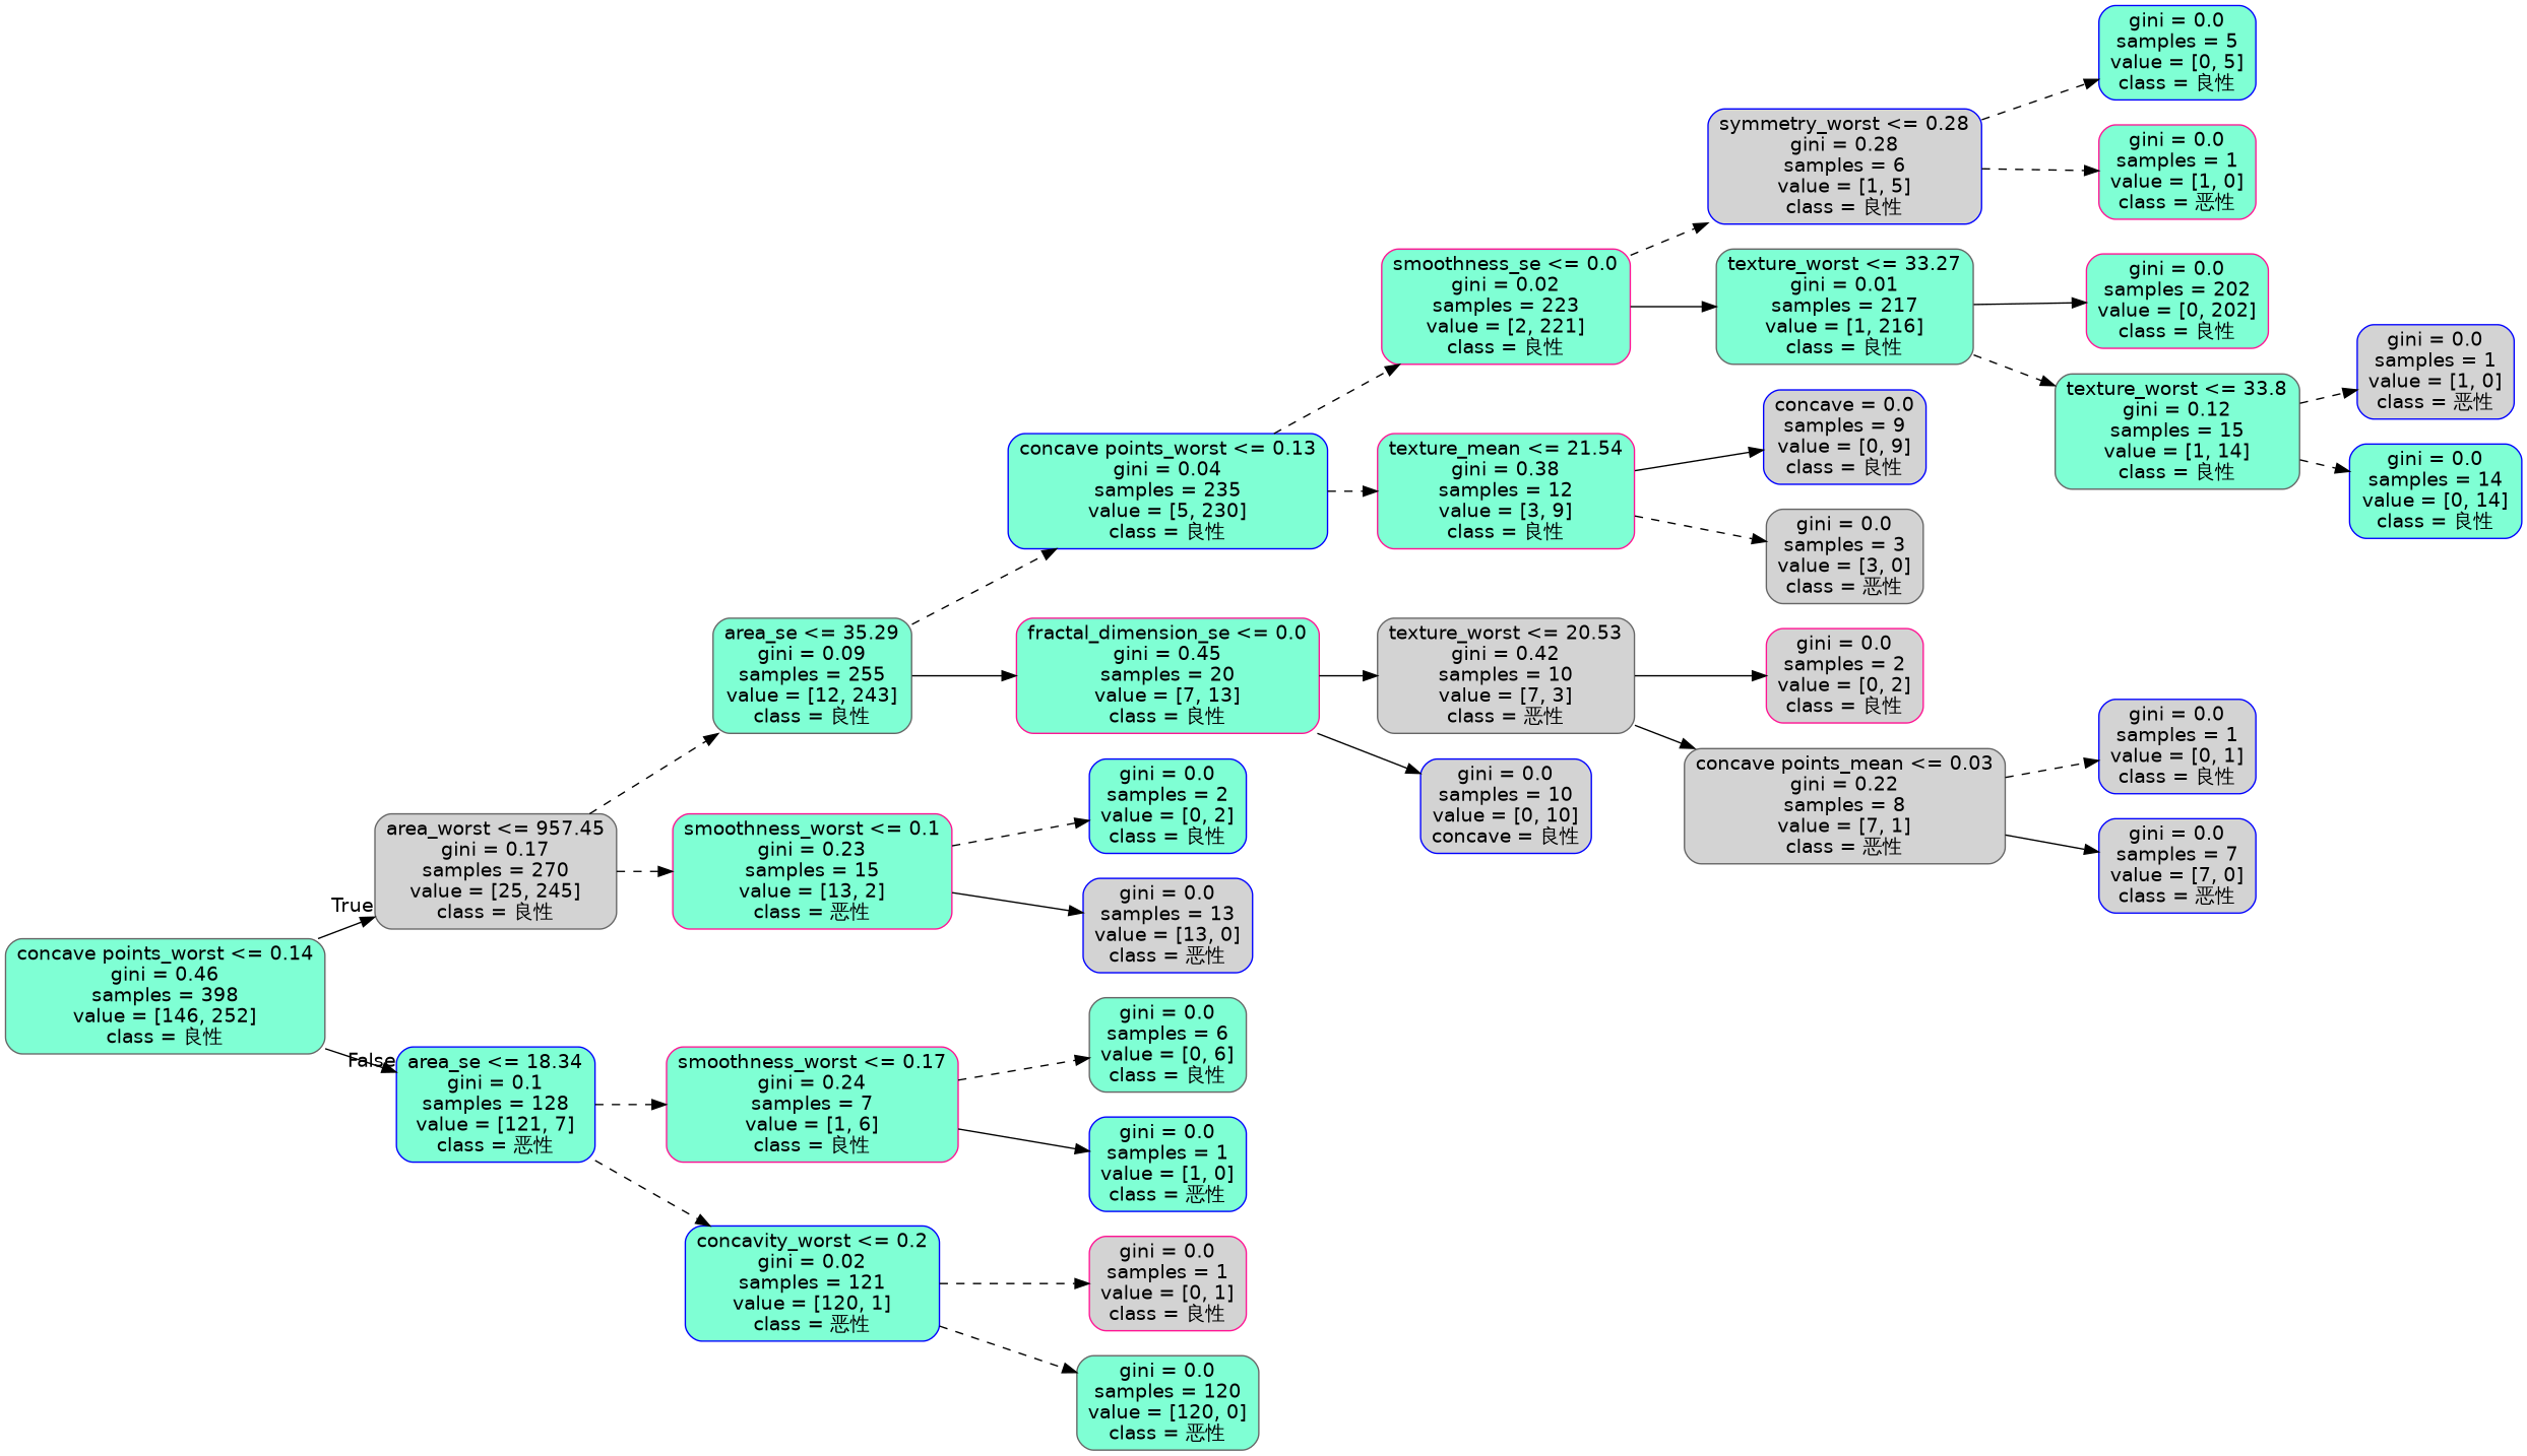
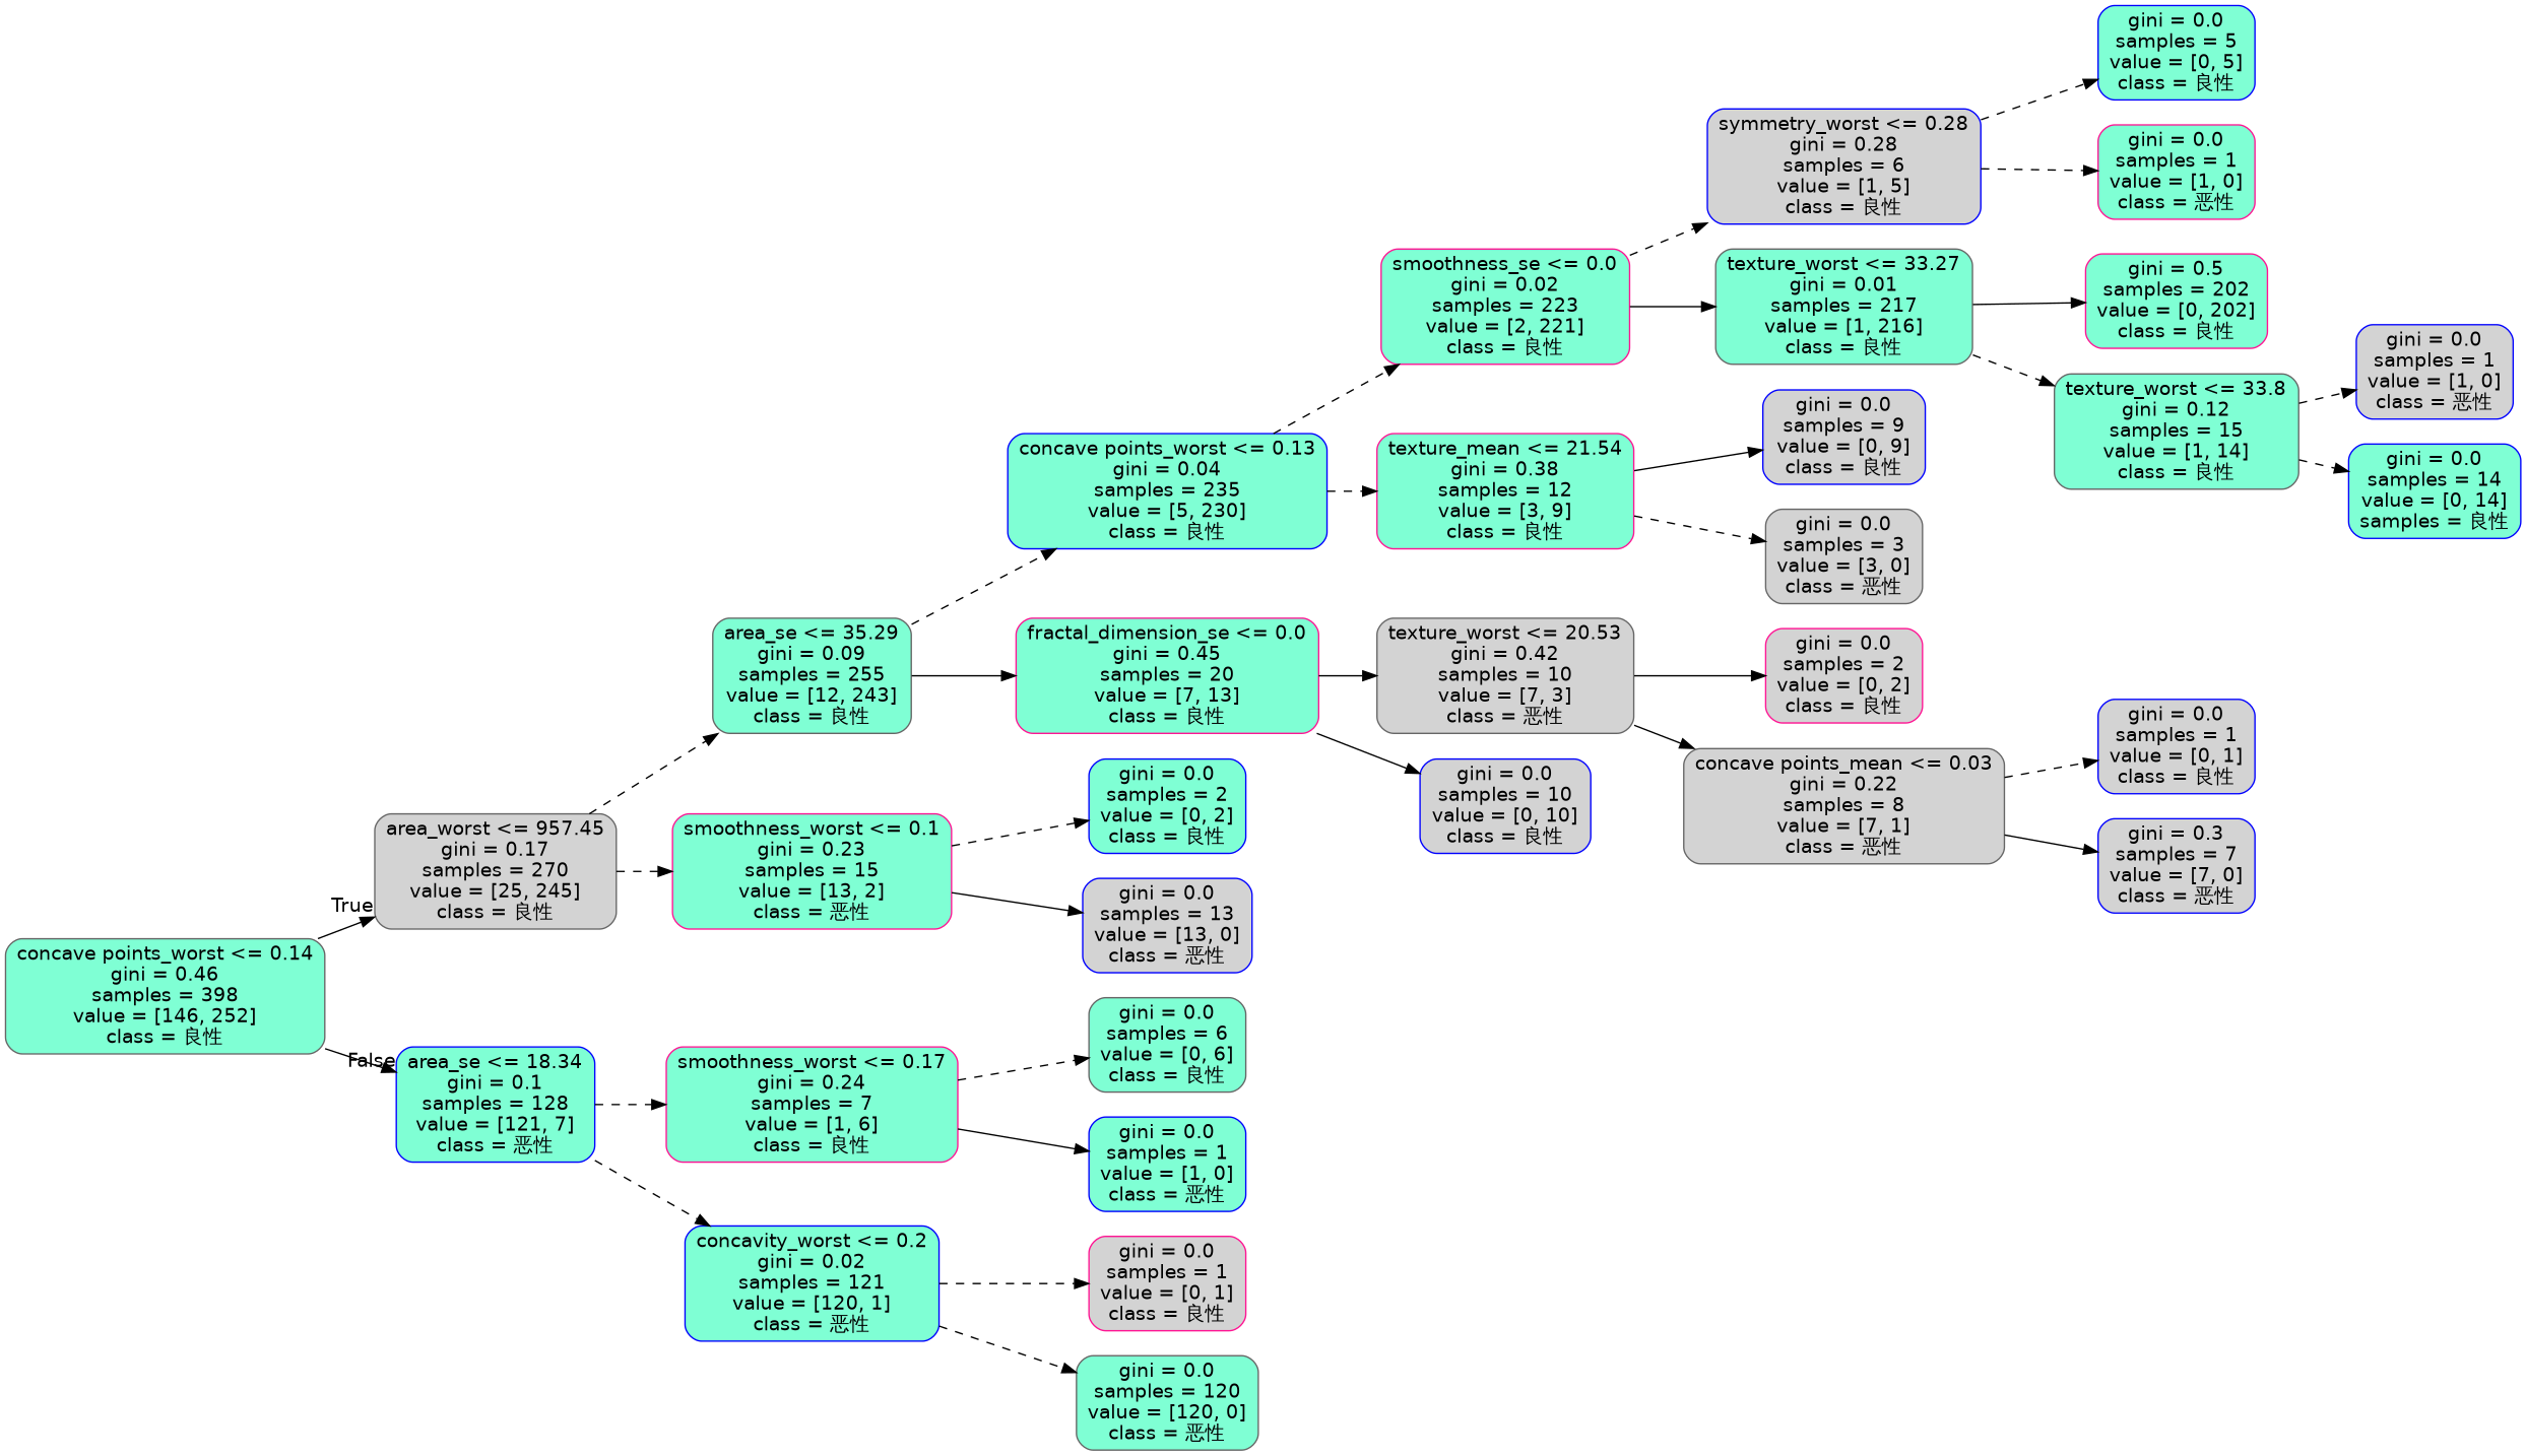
  digraph {
    rankdir=LR
    node [color=blue fillcolor=aquamarine fontname=helvetica shape=box style="filled, rounded"]
    edge [fontname=helvetica style=dashed]
    n1 [color=gray40 label="concave points_worst <= 0.14\ngini = 0.46\nsamples = 398\nvalue = [146, 252]\nclass = 良性"]
    n2 [color=gray40 fillcolor=lightgrey label="area_worst <= 957.45\ngini = 0.17\nsamples = 270\nvalue = [25, 245]\nclass = 良性"]
    n3 [label="area_se <= 18.34\ngini = 0.1\nsamples = 128\nvalue = [121, 7]\nclass = 恶性"]
    n4 [color=gray40 label="area_se <= 35.29\ngini = 0.09\nsamples = 255\nvalue = [12, 243]\nclass = 良性"]
    n5 [color=deeppink label="smoothness_worst <= 0.1\ngini = 0.23\nsamples = 15\nvalue = [13, 2]\nclass = 恶性"]
    n6 [color=deeppink label="smoothness_worst <= 0.17\ngini = 0.24\nsamples = 7\nvalue = [1, 6]\nclass = 良性"]
    n7 [label="concavity_worst <= 0.2\ngini = 0.02\nsamples = 121\nvalue = [120, 1]\nclass = 恶性"]
    n8 [label="concave points_worst <= 0.13\ngini = 0.04\nsamples = 235\nvalue = [5, 230]\nclass = 良性"]
    n9 [color=deeppink label="fractal_dimension_se <= 0.0\ngini = 0.45\nsamples = 20\nvalue = [7, 13]\nclass = 良性"]
    n10 [label="gini = 0.0\nsamples = 2\nvalue = [0, 2]\nclass = 良性"]
    n11 [fillcolor=lightgrey label="gini = 0.0\nsamples = 13\nvalue = [13, 0]\nclass = 恶性"]
    n12 [color=deeppink label="smoothness_se <= 0.0\ngini = 0.02\nsamples = 223\nvalue = [2, 221]\nclass = 良性"]
    n13 [color=deeppink label="texture_mean <= 21.54\ngini = 0.38\nsamples = 12\nvalue = [3, 9]\nclass = 良性"]
    n14 [color=gray40 fillcolor=lightgrey label="texture_worst <= 20.53\ngini = 0.42\nsamples = 10\nvalue = [7, 3]\nclass = 恶性"]
-   n15 [fillcolor=lightgrey label="gini = 0.0\nsamples = 10\nvalue = [0, 10]\nconcave = 良性"]
+   n15 [fillcolor=lightgrey label="gini = 0.0\nsamples = 10\nvalue = [0, 10]\nclass = 良性"]
    n16 [fillcolor=lightgrey label="symmetry_worst <= 0.28\ngini = 0.28\nsamples = 6\nvalue = [1, 5]\nclass = 良性"]
    n17 [color=gray40 label="texture_worst <= 33.27\ngini = 0.01\nsamples = 217\nvalue = [1, 216]\nclass = 良性"]
-   n18 [fillcolor=lightgrey label="concave = 0.0\nsamples = 9\nvalue = [0, 9]\nclass = 良性"]
+   n18 [fillcolor=lightgrey label="gini = 0.0\nsamples = 9\nvalue = [0, 9]\nclass = 良性"]
    n19 [color=gray40 fillcolor=lightgrey label="gini = 0.0\nsamples = 3\nvalue = [3, 0]\nclass = 恶性"]
    n20 [label="gini = 0.0\nsamples = 5\nvalue = [0, 5]\nclass = 良性"]
    n21 [color=deeppink label="gini = 0.0\nsamples = 1\nvalue = [1, 0]\nclass = 恶性"]
-   n22 [color=deeppink label="gini = 0.0\nsamples = 202\nvalue = [0, 202]\nclass = 良性"]
+   n22 [color=deeppink label="gini = 0.5\nsamples = 202\nvalue = [0, 202]\nclass = 良性"]
    n23 [color=gray40 label="texture_worst <= 33.8\ngini = 0.12\nsamples = 15\nvalue = [1, 14]\nclass = 良性"]
    n24 [fillcolor=lightgrey label="gini = 0.0\nsamples = 1\nvalue = [1, 0]\nclass = 恶性"]
-   n25 [label="gini = 0.0\nsamples = 14\nvalue = [0, 14]\nclass = 良性"]
+   n25 [label="gini = 0.0\nsamples = 14\nvalue = [0, 14]\nsamples = 良性"]
    n26 [color=deeppink fillcolor=lightgrey label="gini = 0.0\nsamples = 2\nvalue = [0, 2]\nclass = 良性"]
    n27 [color=gray40 fillcolor=lightgrey label="concave points_mean <= 0.03\ngini = 0.22\nsamples = 8\nvalue = [7, 1]\nclass = 恶性"]
    n28 [fillcolor=lightgrey label="gini = 0.0\nsamples = 1\nvalue = [0, 1]\nclass = 良性"]
-   n29 [fillcolor=lightgrey label="gini = 0.0\nsamples = 7\nvalue = [7, 0]\nclass = 恶性"]
+   n29 [fillcolor=lightgrey label="gini = 0.3\nsamples = 7\nvalue = [7, 0]\nclass = 恶性"]
    n30 [color=gray40 label="gini = 0.0\nsamples = 6\nvalue = [0, 6]\nclass = 良性"]
    n31 [label="gini = 0.0\nsamples = 1\nvalue = [1, 0]\nclass = 恶性"]
    n32 [color=deeppink fillcolor=lightgrey label="gini = 0.0\nsamples = 1\nvalue = [0, 1]\nclass = 良性"]
    n33 [color=gray40 label="gini = 0.0\nsamples = 120\nvalue = [120, 0]\nclass = 恶性"]
    n1 -> n2 [headlabel=True labelangle=45 labeldistance=2.5 style=solid]
    n1 -> n3 [headlabel=False labelangle=-45 labeldistance=2.5 style=solid]
    n2 -> n4
    n2 -> n5
    n3 -> n6
    n3 -> n7
    n4 -> n8
    n4 -> n9 [style=solid]
    n5 -> n10
    n5 -> n11 [style=solid]
    n6 -> n30
    n6 -> n31 [style=solid]
    n7 -> n32
    n7 -> n33
    n8 -> n12
    n8 -> n13
    n9 -> n14 [style=solid]
    n9 -> n15 [style=solid]
    n12 -> n16
    n12 -> n17 [style=solid]
    n13 -> n18 [style=solid]
    n13 -> n19
    n14 -> n26 [style=solid]
    n14 -> n27 [style=solid]
    n16 -> n20
    n16 -> n21
    n17 -> n22 [style=solid]
    n17 -> n23
    n23 -> n24
    n23 -> n25
    n27 -> n28
    n27 -> n29 [style=solid]
  }
